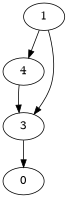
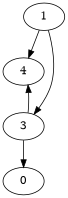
  digraph {
    edge [heightLimit=5 primaryType=mainStreet secondaryType=none village=Berlin weight=10]
    n1 [label=4]
    1
    3
    0
-   n1 -> 3
+   3 -> n1
    1 -> n1 [secondaryType=None]
    1 -> 3 [primaryType=sideStreet]
    3 -> 0
  }
